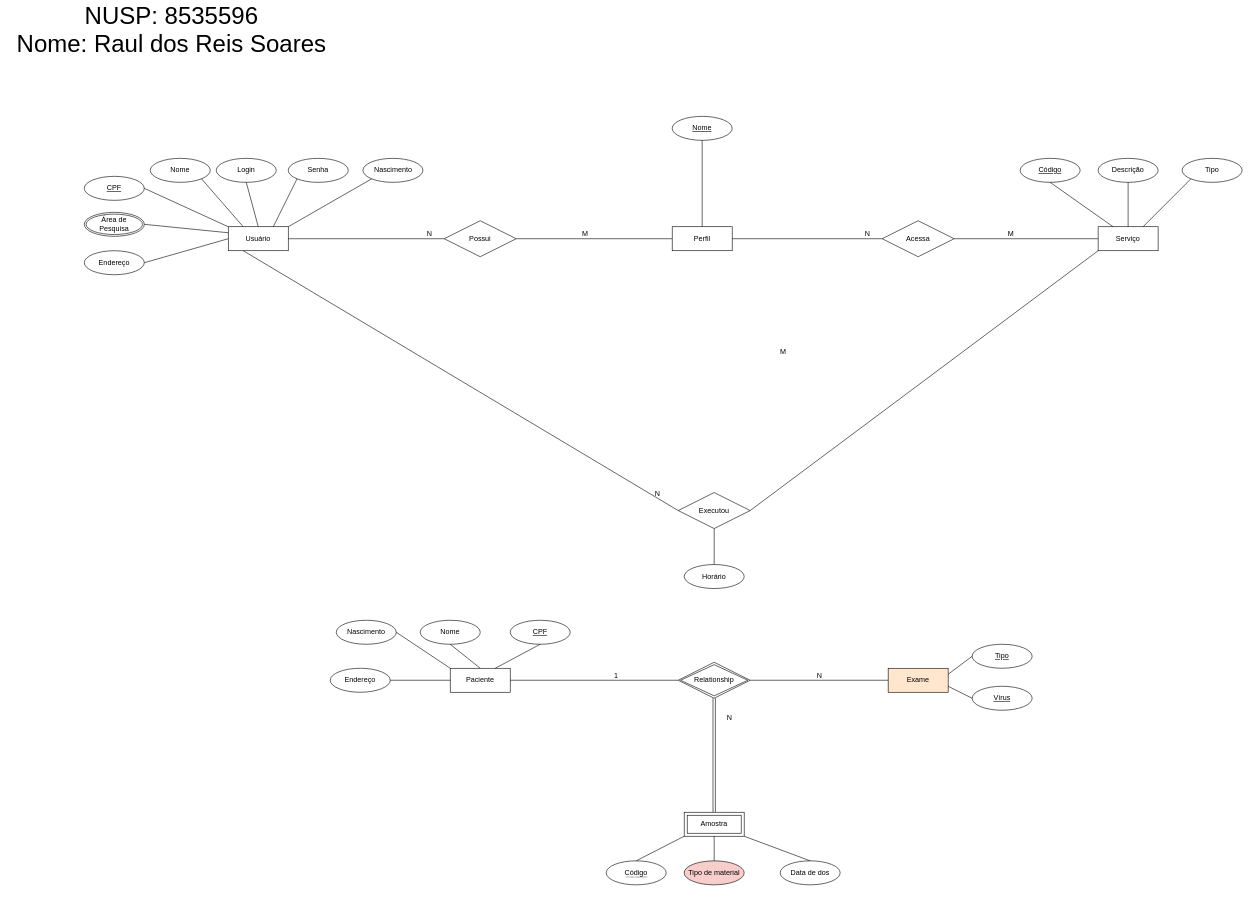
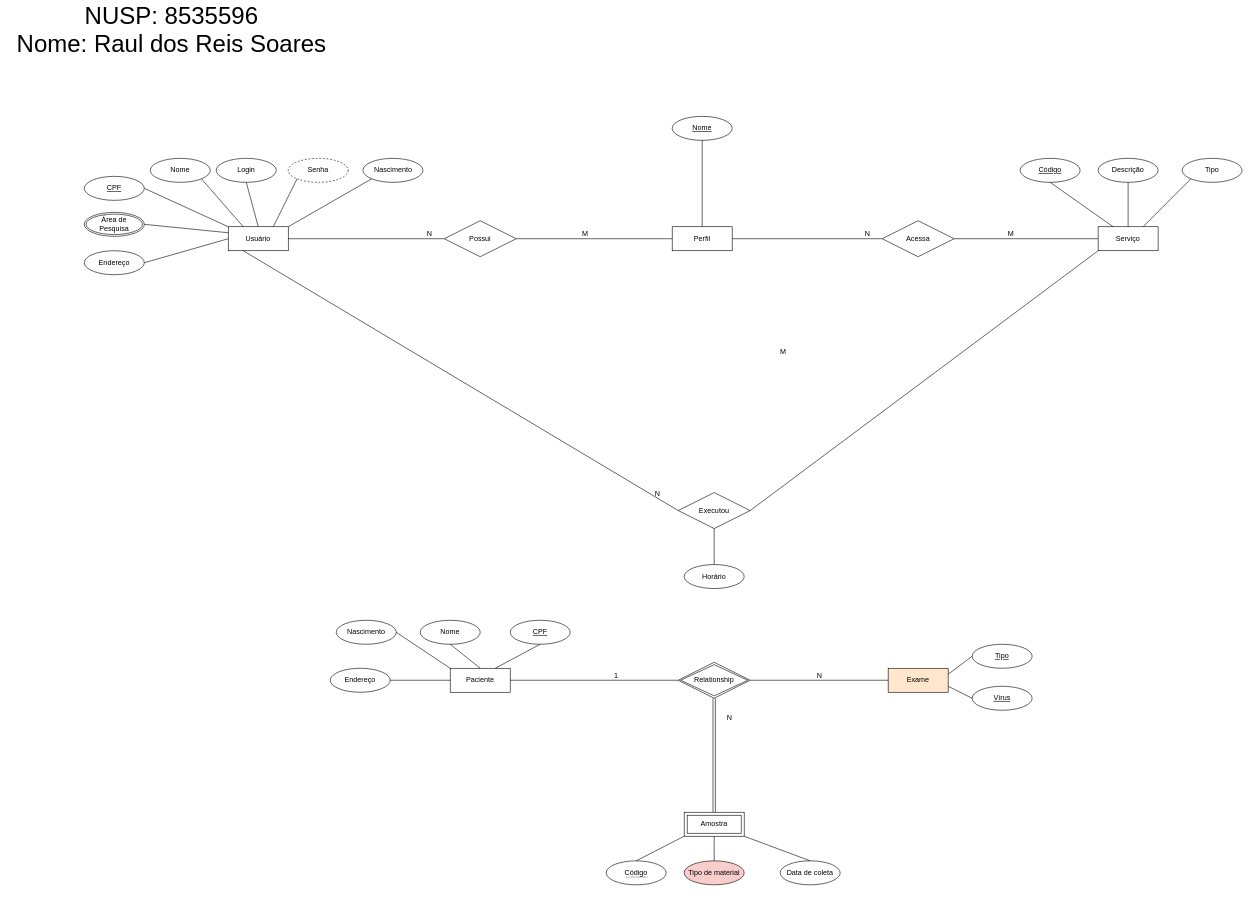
  <mxCell id="0" />
  <mxCell id="1" parent="0" />
  <mxCell id="2" value="&lt;font style=&quot;font-size: 40px&quot;&gt;NUSP: 8535596&lt;br&gt;Nome: Raul dos Reis Soares&lt;/font&gt;" style="text;html=1;align=center;verticalAlign=middle;resizable=0;points=[];autosize=1;strokeColor=none;" parent="1" vertex="1"><mxGeometry y="20" width="530" height="50" as="geometry" x="20" /></mxCell>
  <mxCell id="3" value="Usuário" style="whiteSpace=wrap;html=1;align=center;" vertex="1" parent="1"><mxGeometry x="380" y="374" width="100" height="40" as="geometry" /></mxCell>
- <mxCell id="4" value="Senha" style="ellipse;whiteSpace=wrap;html=1;align=center;" vertex="1" parent="1"><mxGeometry x="480" y="260" width="100" height="40" as="geometry" /></mxCell>
+ <mxCell id="4" value="Senha" style="ellipse;whiteSpace=wrap;html=1;align=center;dashed=1;" vertex="1" parent="1"><mxGeometry x="480" y="260" width="100" height="40" as="geometry" /></mxCell>
  <mxCell id="5" value="" style="endArrow=none;html=1;rounded=0;entryX=0;entryY=1;entryDx=0;entryDy=0;exitX=0.75;exitY=0;exitDx=0;exitDy=0;" edge="1" parent="1" source="3" target="4"><mxGeometry relative="1" as="geometry"><mxPoint x="690" y="433.41" as="sourcePoint" /><mxPoint x="850" y="433.41" as="targetPoint" /></mxGeometry></mxCell>
  <mxCell id="6" value="Nascimento" style="ellipse;whiteSpace=wrap;html=1;align=center;" vertex="1" parent="1"><mxGeometry x="604.5" y="260" width="100" height="40" as="geometry" /></mxCell>
  <mxCell id="7" value="Login" style="ellipse;whiteSpace=wrap;html=1;align=center;" vertex="1" parent="1"><mxGeometry x="360" y="260" width="100" height="40" as="geometry" /></mxCell>
  <mxCell id="8" value="CPF" style="ellipse;whiteSpace=wrap;html=1;align=center;fontStyle=4;" vertex="1" parent="1"><mxGeometry x="140" y="290" width="100" height="40" as="geometry" /></mxCell>
  <mxCell id="9" value="Área de Pesquisa" style="ellipse;shape=doubleEllipse;margin=3;whiteSpace=wrap;html=1;align=center;" vertex="1" parent="1"><mxGeometry x="140" y="350" width="100" height="40" as="geometry" /></mxCell>
  <mxCell id="10" value="Endereço" style="ellipse;whiteSpace=wrap;html=1;align=center;" vertex="1" parent="1"><mxGeometry x="140" y="414" width="100" height="40" as="geometry" /></mxCell>
  <mxCell id="11" value="Nome" style="ellipse;whiteSpace=wrap;html=1;align=center;" vertex="1" parent="1"><mxGeometry x="250" y="260" width="100" height="40" as="geometry" /></mxCell>
  <mxCell id="12" value="" style="endArrow=none;html=1;rounded=0;entryX=0;entryY=1;entryDx=0;entryDy=0;exitX=1;exitY=0;exitDx=0;exitDy=0;" edge="1" parent="1" source="3" target="6"><mxGeometry relative="1" as="geometry"><mxPoint x="600" y="433.93" as="sourcePoint" /><mxPoint x="639.645" y="354.072" as="targetPoint" /></mxGeometry></mxCell>
  <mxCell id="13" value="" style="endArrow=none;html=1;rounded=0;entryX=0.5;entryY=1;entryDx=0;entryDy=0;exitX=0.5;exitY=0;exitDx=0;exitDy=0;" edge="1" parent="1" source="3" target="7"><mxGeometry relative="1" as="geometry"><mxPoint x="490" y="384" as="sourcePoint" /><mxPoint x="629.145" y="304.142" as="targetPoint" /></mxGeometry></mxCell>
  <mxCell id="14" value="" style="endArrow=none;html=1;rounded=0;entryX=1;entryY=1;entryDx=0;entryDy=0;exitX=0.25;exitY=0;exitDx=0;exitDy=0;" edge="1" parent="1" source="3" target="11"><mxGeometry relative="1" as="geometry"><mxPoint x="440" y="384" as="sourcePoint" /><mxPoint x="420" y="310" as="targetPoint" /></mxGeometry></mxCell>
  <mxCell id="15" value="" style="endArrow=none;html=1;rounded=0;entryX=1;entryY=0.5;entryDx=0;entryDy=0;exitX=0;exitY=0;exitDx=0;exitDy=0;" edge="1" parent="1" source="3" target="8"><mxGeometry relative="1" as="geometry"><mxPoint x="350" y="399.86" as="sourcePoint" /><mxPoint x="280.355" y="320.002" as="targetPoint" /></mxGeometry></mxCell>
  <mxCell id="16" value="" style="endArrow=none;html=1;rounded=0;entryX=1;entryY=0.5;entryDx=0;entryDy=0;exitX=0;exitY=0.25;exitDx=0;exitDy=0;" edge="1" parent="1" source="3" target="9"><mxGeometry relative="1" as="geometry"><mxPoint x="370" y="402" as="sourcePoint" /><mxPoint x="230" y="338" as="targetPoint" /></mxGeometry></mxCell>
  <mxCell id="17" value="" style="endArrow=none;html=1;rounded=0;entryX=1;entryY=0.5;entryDx=0;entryDy=0;exitX=0;exitY=0.5;exitDx=0;exitDy=0;" edge="1" parent="1" source="3" target="10"><mxGeometry relative="1" as="geometry"><mxPoint x="360" y="401" as="sourcePoint" /><mxPoint x="220" y="387" as="targetPoint" /></mxGeometry></mxCell>
  <mxCell id="18" value="Possui" style="shape=rhombus;perimeter=rhombusPerimeter;whiteSpace=wrap;html=1;align=center;" vertex="1" parent="1"><mxGeometry x="740" y="364" width="120" height="60" as="geometry" /></mxCell>
  <mxCell id="19" value="" style="endArrow=none;html=1;rounded=0;entryX=0;entryY=0.5;entryDx=0;entryDy=0;exitX=1;exitY=0.5;exitDx=0;exitDy=0;" edge="1" parent="1" source="3" target="18"><mxGeometry relative="1" as="geometry"><mxPoint x="525" y="390" as="sourcePoint" /><mxPoint x="685" y="390" as="targetPoint" /></mxGeometry></mxCell>
  <mxCell id="20" value="N" style="resizable=0;html=1;align=right;verticalAlign=bottom;" connectable="0" vertex="1" parent="19"><mxGeometry x="1" relative="1" as="geometry"><mxPoint x="-20" as="offset" /></mxGeometry></mxCell>
  <mxCell id="21" value="Perfil" style="whiteSpace=wrap;html=1;align=center;" vertex="1" parent="1"><mxGeometry x="1120" y="374" width="100" height="40" as="geometry" /></mxCell>
  <mxCell id="22" value="" style="endArrow=none;html=1;rounded=0;entryX=0;entryY=0.5;entryDx=0;entryDy=0;exitX=1;exitY=0.5;exitDx=0;exitDy=0;" edge="1" parent="1" source="18" target="21"><mxGeometry relative="1" as="geometry"><mxPoint x="870" y="454" as="sourcePoint" /><mxPoint x="1130" y="454" as="targetPoint" /></mxGeometry></mxCell>
  <mxCell id="23" value="M" style="resizable=0;html=1;align=right;verticalAlign=bottom;" connectable="0" vertex="1" parent="22"><mxGeometry x="1" relative="1" as="geometry"><mxPoint x="-140" as="offset" /></mxGeometry></mxCell>
  <mxCell id="24" value="Nome" style="ellipse;whiteSpace=wrap;html=1;align=center;fontStyle=4;" vertex="1" parent="1"><mxGeometry x="1120" y="190" width="100" height="40" as="geometry" /></mxCell>
  <mxCell id="25" value="" style="endArrow=none;html=1;rounded=0;entryX=0.5;entryY=1;entryDx=0;entryDy=0;exitX=0.5;exitY=0;exitDx=0;exitDy=0;" edge="1" parent="1" source="21" target="24"><mxGeometry relative="1" as="geometry"><mxPoint x="1090" y="360" as="sourcePoint" /><mxPoint x="1250" y="360" as="targetPoint" /></mxGeometry></mxCell>
  <mxCell id="26" value="Acessa" style="shape=rhombus;perimeter=rhombusPerimeter;whiteSpace=wrap;html=1;align=center;" vertex="1" parent="1"><mxGeometry x="1470" y="364" width="120" height="60" as="geometry" /></mxCell>
  <mxCell id="27" value="" style="endArrow=none;html=1;rounded=0;entryX=0;entryY=0.5;entryDx=0;entryDy=0;exitX=1;exitY=0.5;exitDx=0;exitDy=0;" edge="1" parent="1" source="21" target="26"><mxGeometry relative="1" as="geometry"><mxPoint x="1280" y="470" as="sourcePoint" /><mxPoint x="1540" y="470" as="targetPoint" /></mxGeometry></mxCell>
  <mxCell id="28" value="N" style="resizable=0;html=1;align=right;verticalAlign=bottom;" connectable="0" vertex="1" parent="27"><mxGeometry x="1" relative="1" as="geometry"><mxPoint x="-20" as="offset" /></mxGeometry></mxCell>
  <mxCell id="29" value="" style="endArrow=none;html=1;rounded=0;exitX=1;exitY=0.5;exitDx=0;exitDy=0;" edge="1" parent="1" source="26" target="31"><mxGeometry relative="1" as="geometry"><mxPoint x="1630" y="414" as="sourcePoint" /><mxPoint x="1660" y="500" as="targetPoint" /></mxGeometry></mxCell>
  <mxCell id="30" value="M" style="resizable=0;html=1;align=right;verticalAlign=bottom;" connectable="0" vertex="1" parent="29"><mxGeometry x="1" relative="1" as="geometry"><mxPoint x="-140" as="offset" /></mxGeometry></mxCell>
  <mxCell id="31" value="Serviço" style="whiteSpace=wrap;html=1;align=center;" vertex="1" parent="1"><mxGeometry x="1830" y="374" width="100" height="40" as="geometry" /></mxCell>
  <mxCell id="32" value="Código" style="ellipse;whiteSpace=wrap;html=1;align=center;fontStyle=4;" vertex="1" parent="1"><mxGeometry x="1700" y="260" width="100" height="40" as="geometry" /></mxCell>
  <mxCell id="33" value="Descrição" style="ellipse;whiteSpace=wrap;html=1;align=center;" vertex="1" parent="1"><mxGeometry x="1830" y="260" width="100" height="40" as="geometry" /></mxCell>
  <mxCell id="34" value="Tipo" style="ellipse;whiteSpace=wrap;html=1;align=center;" vertex="1" parent="1"><mxGeometry x="1970" y="260" width="100" height="40" as="geometry" /></mxCell>
  <mxCell id="35" value="" style="endArrow=none;html=1;rounded=0;exitX=0.5;exitY=1;exitDx=0;exitDy=0;entryX=0.25;entryY=0;entryDx=0;entryDy=0;" edge="1" parent="1" source="32" target="31"><mxGeometry relative="1" as="geometry"><mxPoint x="1750" y="270" as="sourcePoint" /><mxPoint x="1910" y="270" as="targetPoint" /></mxGeometry></mxCell>
  <mxCell id="36" value="" style="endArrow=none;html=1;rounded=0;exitX=0.5;exitY=1;exitDx=0;exitDy=0;entryX=0.5;entryY=0;entryDx=0;entryDy=0;" edge="1" parent="1" source="33" target="31"><mxGeometry relative="1" as="geometry"><mxPoint x="1930" y="320" as="sourcePoint" /><mxPoint x="2035" y="394" as="targetPoint" /></mxGeometry></mxCell>
  <mxCell id="37" value="" style="endArrow=none;html=1;rounded=0;exitX=0;exitY=1;exitDx=0;exitDy=0;entryX=0.75;entryY=0;entryDx=0;entryDy=0;" edge="1" parent="1" source="34" target="31"><mxGeometry relative="1" as="geometry"><mxPoint x="2000" y="320" as="sourcePoint" /><mxPoint x="2000" y="394" as="targetPoint" /></mxGeometry></mxCell>
  <mxCell id="38" value="Executou" style="shape=rhombus;perimeter=rhombusPerimeter;whiteSpace=wrap;html=1;align=center;" vertex="1" parent="1"><mxGeometry x="1130" y="817.1" width="120" height="60" as="geometry" /></mxCell>
  <mxCell id="39" value="" style="endArrow=none;html=1;rounded=0;entryX=0;entryY=0.5;entryDx=0;entryDy=0;exitX=0.25;exitY=1;exitDx=0;exitDy=0;" edge="1" parent="1" source="3" target="38"><mxGeometry relative="1" as="geometry"><mxPoint x="720" y="629.41" as="sourcePoint" /><mxPoint x="980" y="629.41" as="targetPoint" /></mxGeometry></mxCell>
  <mxCell id="40" value="N" style="resizable=0;html=1;align=right;verticalAlign=bottom;" connectable="0" vertex="1" parent="39"><mxGeometry x="1" relative="1" as="geometry"><mxPoint x="-30" y="-20" as="offset" /></mxGeometry></mxCell>
  <mxCell id="41" value="" style="endArrow=none;html=1;rounded=0;entryX=0;entryY=1;entryDx=0;entryDy=0;exitX=1;exitY=0.5;exitDx=0;exitDy=0;" edge="1" parent="1" source="38" target="31"><mxGeometry relative="1" as="geometry"><mxPoint x="1350" y="639.41" as="sourcePoint" /><mxPoint x="1610" y="639.41" as="targetPoint" /></mxGeometry></mxCell>
  <mxCell id="42" value="M" style="resizable=0;html=1;align=right;verticalAlign=bottom;" connectable="0" vertex="1" parent="41"><mxGeometry x="1" relative="1" as="geometry"><mxPoint x="-520" y="176" as="offset" /></mxGeometry></mxCell>
  <mxCell id="43" value="Horário" style="ellipse;whiteSpace=wrap;html=1;align=center;" vertex="1" parent="1"><mxGeometry x="1140" y="937.1" width="100" height="40" as="geometry" /></mxCell>
  <mxCell id="44" value="" style="endArrow=none;html=1;rounded=0;exitX=0.5;exitY=1;exitDx=0;exitDy=0;entryX=0.5;entryY=0;entryDx=0;entryDy=0;" edge="1" parent="1" source="38" target="43"><mxGeometry relative="1" as="geometry"><mxPoint x="1280" y="867.1" as="sourcePoint" /><mxPoint x="1440" y="867.1" as="targetPoint" /></mxGeometry></mxCell>
  <mxCell id="45" value="Paciente" style="whiteSpace=wrap;html=1;align=center;" vertex="1" parent="1"><mxGeometry x="750" y="1110" width="100" height="40" as="geometry" /></mxCell>
  <mxCell id="46" value="CPF" style="ellipse;whiteSpace=wrap;html=1;align=center;fontStyle=4;" vertex="1" parent="1"><mxGeometry x="850" y="1030" width="100" height="40" as="geometry" /></mxCell>
  <mxCell id="47" value="Nome" style="ellipse;whiteSpace=wrap;html=1;align=center;" vertex="1" parent="1"><mxGeometry x="700" y="1030" width="100" height="40" as="geometry" /></mxCell>
  <mxCell id="48" value="Nascimento" style="ellipse;whiteSpace=wrap;html=1;align=center;" vertex="1" parent="1"><mxGeometry x="560" y="1030" width="100" height="40" as="geometry" /></mxCell>
  <mxCell id="49" value="Endereço" style="ellipse;whiteSpace=wrap;html=1;align=center;" vertex="1" parent="1"><mxGeometry x="550" y="1110" width="100" height="40" as="geometry" /></mxCell>
  <mxCell id="50" value="" style="endArrow=none;html=1;rounded=0;entryX=0.5;entryY=1;entryDx=0;entryDy=0;exitX=0.75;exitY=0;exitDx=0;exitDy=0;" edge="1" parent="1" source="45" target="46"><mxGeometry relative="1" as="geometry"><mxPoint x="940" y="1150" as="sourcePoint" /><mxPoint x="1100" y="1150" as="targetPoint" /></mxGeometry></mxCell>
  <mxCell id="51" value="" style="endArrow=none;html=1;rounded=0;entryX=0.5;entryY=1;entryDx=0;entryDy=0;exitX=0.5;exitY=0;exitDx=0;exitDy=0;" edge="1" parent="1" source="45" target="47"><mxGeometry relative="1" as="geometry"><mxPoint x="835" y="1120" as="sourcePoint" /><mxPoint x="910" y="1080" as="targetPoint" /></mxGeometry></mxCell>
  <mxCell id="52" value="" style="endArrow=none;html=1;rounded=0;entryX=1;entryY=0.5;entryDx=0;entryDy=0;exitX=0;exitY=0;exitDx=0;exitDy=0;" edge="1" parent="1" source="45" target="48"><mxGeometry relative="1" as="geometry"><mxPoint x="720" y="1110" as="sourcePoint" /><mxPoint x="670" y="1070" as="targetPoint" /></mxGeometry></mxCell>
  <mxCell id="53" value="" style="endArrow=none;html=1;rounded=0;entryX=1;entryY=0.5;entryDx=0;entryDy=0;exitX=0;exitY=0.5;exitDx=0;exitDy=0;" edge="1" parent="1" source="45" target="49"><mxGeometry relative="1" as="geometry"><mxPoint x="730" y="1160" as="sourcePoint" /><mxPoint x="640" y="1100" as="targetPoint" /></mxGeometry></mxCell>
  <mxCell id="54" value="Relationship" style="shape=rhombus;double=1;perimeter=rhombusPerimeter;whiteSpace=wrap;html=1;align=center;" vertex="1" parent="1"><mxGeometry x="1130" y="1100" width="120" height="60" as="geometry" /></mxCell>
  <mxCell id="55" value="Exame" style="whiteSpace=wrap;html=1;align=center;fillColor=#ffe6cc;" vertex="1" parent="1"><mxGeometry x="1480" y="1110" width="100" height="40" as="geometry" /></mxCell>
  <mxCell id="56" value="Vírus" style="ellipse;whiteSpace=wrap;html=1;align=center;fontStyle=4;" vertex="1" parent="1"><mxGeometry x="1620" y="1140" width="100" height="40" as="geometry" /></mxCell>
  <mxCell id="57" value="Tipo" style="ellipse;whiteSpace=wrap;html=1;align=center;fontStyle=4;" vertex="1" parent="1"><mxGeometry x="1620" y="1070" width="100" height="40" as="geometry" /></mxCell>
  <mxCell id="58" value="" style="endArrow=none;html=1;rounded=0;entryX=0;entryY=0.5;entryDx=0;entryDy=0;exitX=1;exitY=0.25;exitDx=0;exitDy=0;" edge="1" parent="1" source="55" target="57"><mxGeometry relative="1" as="geometry"><mxPoint x="1330" y="1070" as="sourcePoint" /><mxPoint x="1490" y="1070" as="targetPoint" /></mxGeometry></mxCell>
  <mxCell id="59" value="" style="endArrow=none;html=1;rounded=0;entryX=0;entryY=0.5;entryDx=0;entryDy=0;exitX=1;exitY=0.75;exitDx=0;exitDy=0;" edge="1" parent="1" source="55" target="56"><mxGeometry relative="1" as="geometry"><mxPoint x="1510" y="1250" as="sourcePoint" /><mxPoint x="1550" y="1220" as="targetPoint" /></mxGeometry></mxCell>
  <mxCell id="60" value="" style="endArrow=none;html=1;rounded=0;entryX=0;entryY=0.5;entryDx=0;entryDy=0;exitX=1;exitY=0.5;exitDx=0;exitDy=0;" edge="1" parent="1" source="45" target="54"><mxGeometry relative="1" as="geometry"><mxPoint x="905" y="1129.5" as="sourcePoint" /><mxPoint x="1065" y="1129.5" as="targetPoint" /></mxGeometry></mxCell>
  <mxCell id="61" value="1" style="resizable=0;html=1;align=right;verticalAlign=bottom;" connectable="0" vertex="1" parent="60"><mxGeometry x="1" relative="1" as="geometry"><mxPoint x="-100" as="offset" /></mxGeometry></mxCell>
  <mxCell id="62" value="" style="endArrow=none;html=1;rounded=0;entryX=0;entryY=0.5;entryDx=0;entryDy=0;exitX=1;exitY=0.5;exitDx=0;exitDy=0;" edge="1" parent="1" source="54" target="55"><mxGeometry relative="1" as="geometry"><mxPoint x="1270" y="1129.66" as="sourcePoint" /><mxPoint x="1430" y="1129.66" as="targetPoint" /></mxGeometry></mxCell>
  <mxCell id="63" value="N" style="resizable=0;html=1;align=right;verticalAlign=bottom;" connectable="0" vertex="1" parent="62"><mxGeometry x="1" relative="1" as="geometry"><mxPoint x="-110" as="offset" /></mxGeometry></mxCell>
  <mxCell id="64" value="" style="shape=link;html=1;rounded=0;entryX=0.5;entryY=0;entryDx=0;entryDy=0;exitX=0.5;exitY=1;exitDx=0;exitDy=0;" edge="1" parent="1" source="54" target="66"><mxGeometry relative="1" as="geometry"><mxPoint x="840" y="1240" as="sourcePoint" /><mxPoint x="1000" y="1240" as="targetPoint" /></mxGeometry></mxCell>
  <mxCell id="65" value="N" style="resizable=0;html=1;align=right;verticalAlign=bottom;" connectable="0" vertex="1" parent="64"><mxGeometry x="1" relative="1" as="geometry"><mxPoint x="30" y="-150" as="offset" /></mxGeometry></mxCell>
  <mxCell id="66" value="Amostra" style="shape=ext;margin=3;double=1;whiteSpace=wrap;html=1;align=center;" vertex="1" parent="1"><mxGeometry x="1140" y="1350" width="100" height="40" as="geometry" /></mxCell>
  <mxCell id="67" value="&lt;span style=&quot;border-bottom: 1px dotted&quot;&gt;Código&lt;/span&gt;" style="ellipse;whiteSpace=wrap;html=1;align=center;" vertex="1" parent="1"><mxGeometry x="1010" y="1431" width="100" height="40" as="geometry" /></mxCell>
  <mxCell id="68" value="Tipo de material" style="ellipse;whiteSpace=wrap;html=1;align=center;fillColor=#f8cecc;" vertex="1" parent="1"><mxGeometry x="1140" y="1431" width="100" height="40" as="geometry" /></mxCell>
- <mxCell id="69" value="Data de dos" style="ellipse;whiteSpace=wrap;html=1;align=center;" vertex="1" parent="1"><mxGeometry x="1300" y="1431" width="100" height="40" as="geometry" /></mxCell>
+ <mxCell id="69" value="Data de coleta" style="ellipse;whiteSpace=wrap;html=1;align=center;" vertex="1" parent="1"><mxGeometry x="1300" y="1431" width="100" height="40" as="geometry" /></mxCell>
  <mxCell id="70" value="" style="endArrow=none;html=1;rounded=0;entryX=0;entryY=1;entryDx=0;entryDy=0;exitX=0.5;exitY=0;exitDx=0;exitDy=0;" edge="1" parent="1" source="67" target="66"><mxGeometry relative="1" as="geometry"><mxPoint x="890" y="1300" as="sourcePoint" /><mxPoint x="1050" y="1300" as="targetPoint" /></mxGeometry></mxCell>
  <mxCell id="71" value="" style="endArrow=none;html=1;rounded=0;entryX=0.5;entryY=1;entryDx=0;entryDy=0;exitX=0.5;exitY=0;exitDx=0;exitDy=0;" edge="1" parent="1" source="68" target="66"><mxGeometry relative="1" as="geometry"><mxPoint x="1070" y="1441" as="sourcePoint" /><mxPoint x="1150" y="1400" as="targetPoint" /></mxGeometry></mxCell>
  <mxCell id="72" value="" style="endArrow=none;html=1;rounded=0;entryX=1;entryY=1;entryDx=0;entryDy=0;exitX=0.5;exitY=0;exitDx=0;exitDy=0;" edge="1" parent="1" source="69" target="66"><mxGeometry relative="1" as="geometry"><mxPoint x="1330" y="1401" as="sourcePoint" /><mxPoint x="1330" y="1360" as="targetPoint" /></mxGeometry></mxCell>
